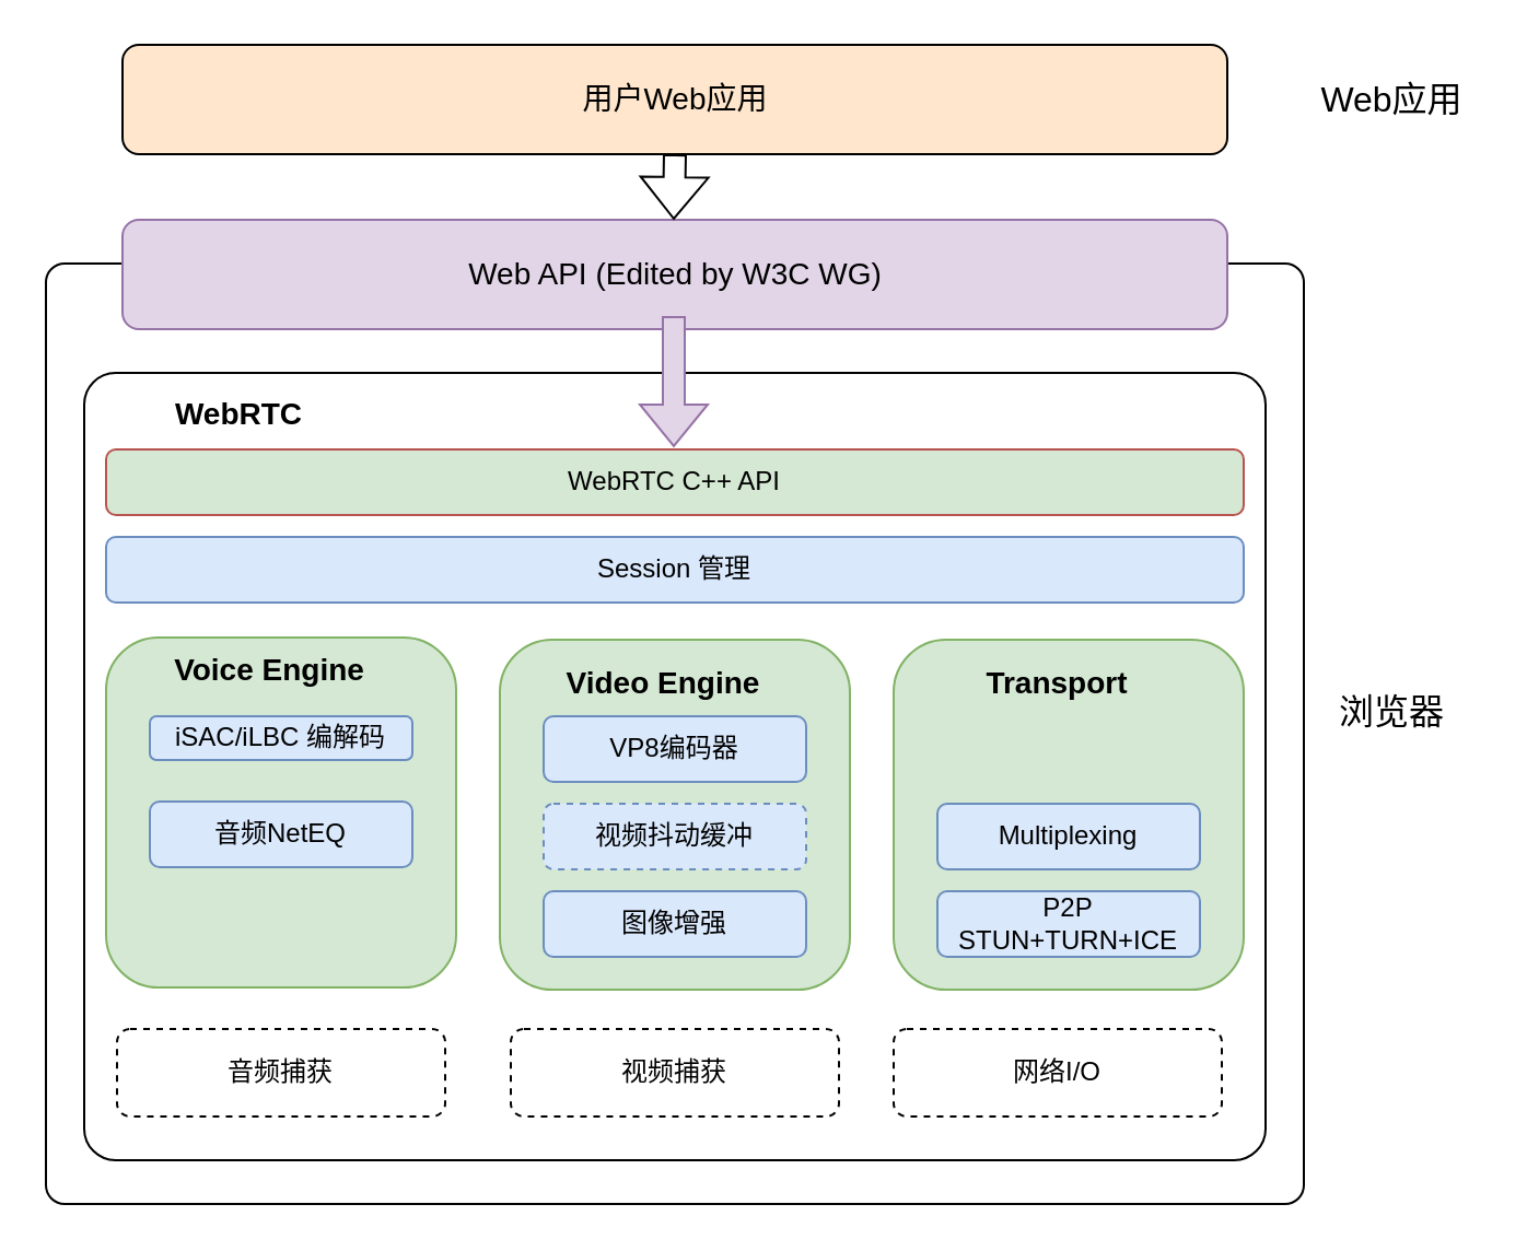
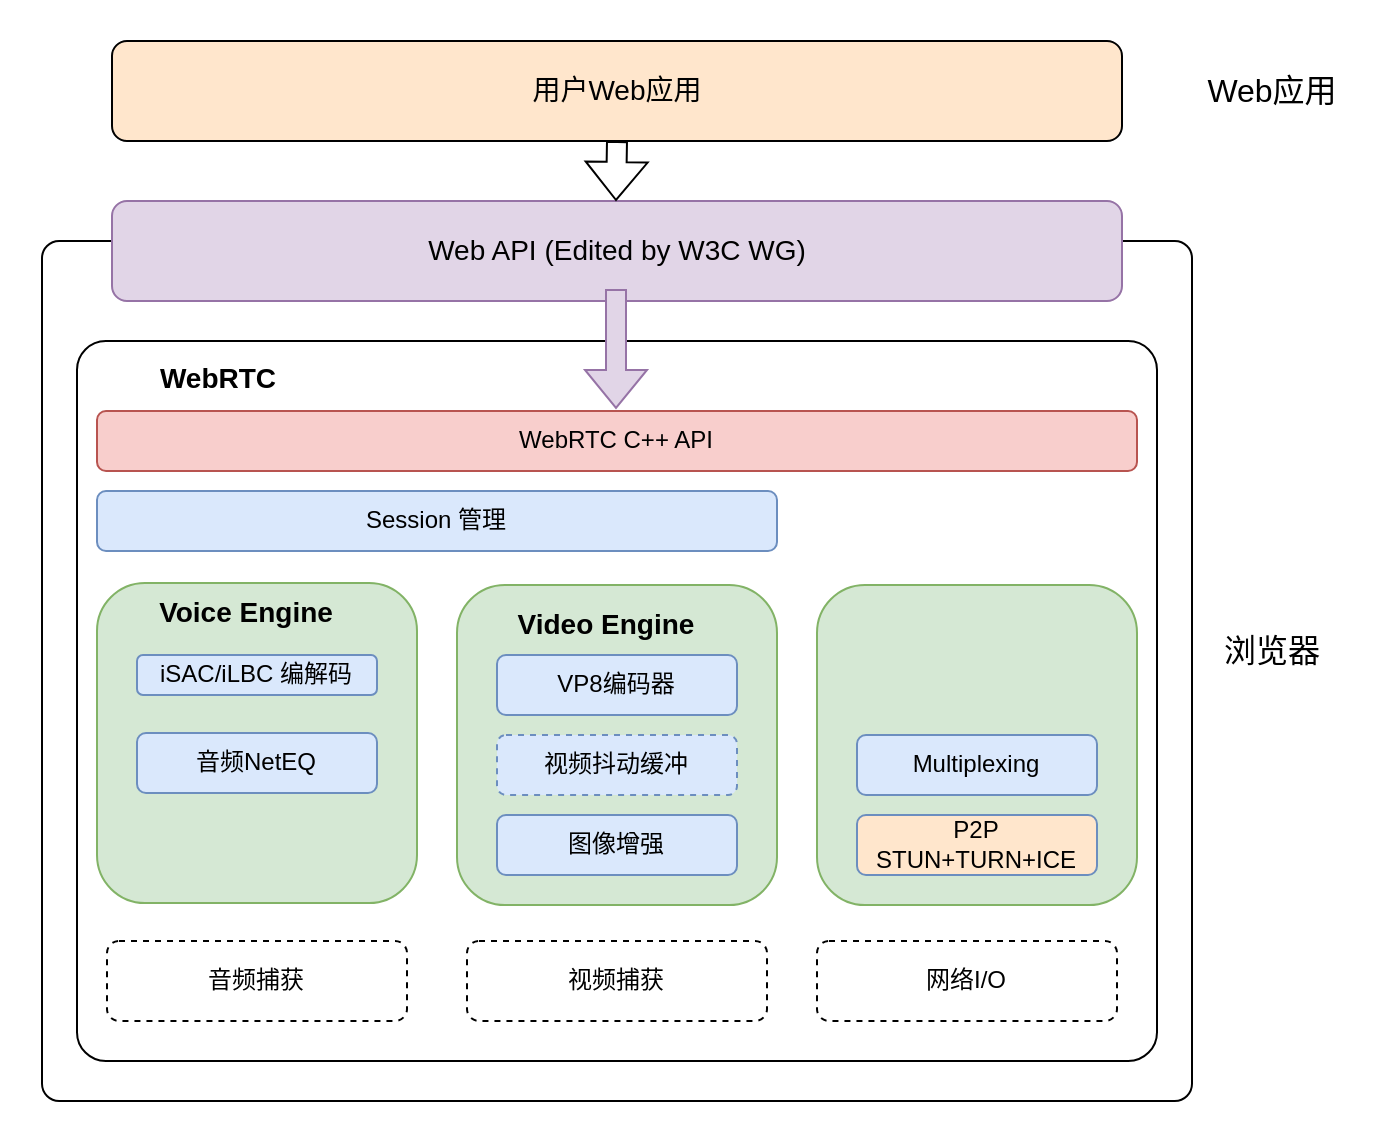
  <mxCell id="0" />
  <mxCell id="1" parent="0" />
  <mxCell id="2" value="" style="rounded=1;whiteSpace=wrap;html=1;fontSize=14;arcSize=2;" vertex="1" parent="1"><mxGeometry x="20.5" y="120" width="575" height="430" as="geometry" /></mxCell>
  <mxCell id="3" value="" style="rounded=1;whiteSpace=wrap;html=1;arcSize=4;" vertex="1" parent="1"><mxGeometry x="38" y="170" width="540" height="360" as="geometry" /></mxCell>
  <mxCell id="4" value="音频捕获" style="rounded=1;whiteSpace=wrap;html=1;dashed=1;" vertex="1" parent="1"><mxGeometry x="53" y="470" width="150" height="40" as="geometry" /></mxCell>
  <mxCell id="5" value="视频捕获" style="rounded=1;whiteSpace=wrap;html=1;dashed=1;" vertex="1" parent="1"><mxGeometry x="233" y="470" width="150" height="40" as="geometry" /></mxCell>
  <mxCell id="6" value="" style="rounded=1;whiteSpace=wrap;html=1;fillColor=#d5e8d4;strokeColor=#82b366;" vertex="1" parent="1"><mxGeometry x="228" y="292" width="160" height="160" as="geometry" /></mxCell>
  <mxCell id="7" value="网络I/O" style="rounded=1;whiteSpace=wrap;html=1;dashed=1;" vertex="1" parent="1"><mxGeometry x="408" y="470" width="150" height="40" as="geometry" /></mxCell>
  <mxCell id="8" value="" style="rounded=1;whiteSpace=wrap;html=1;fillColor=#d5e8d4;strokeColor=#82b366;" vertex="1" parent="1"><mxGeometry x="48" y="291" width="160" height="160" as="geometry" /></mxCell>
  <mxCell id="9" value="" style="rounded=1;whiteSpace=wrap;html=1;fillColor=#d5e8d4;strokeColor=#82b366;" vertex="1" parent="1"><mxGeometry x="408" y="292" width="160" height="160" as="geometry" /></mxCell>
  <mxCell id="10" value="iSAC/iLBC 编解码" style="rounded=1;whiteSpace=wrap;html=1;fillColor=#dae8fc;strokeColor=#6c8ebf;" vertex="1" parent="1"><mxGeometry x="68" y="327" width="120" height="20" as="geometry" /></mxCell>
  <mxCell id="11" value="音频NetEQ" style="rounded=1;whiteSpace=wrap;html=1;fillColor=#dae8fc;strokeColor=#6c8ebf;" vertex="1" parent="1"><mxGeometry x="68" y="366" width="120" height="30" as="geometry" /></mxCell>
  <mxCell id="12" value="VP8编码器" style="rounded=1;whiteSpace=wrap;html=1;fillColor=#dae8fc;strokeColor=#6c8ebf;" vertex="1" parent="1"><mxGeometry x="248" y="327" width="120" height="30" as="geometry" /></mxCell>
  <mxCell id="13" value="视频抖动缓冲" style="rounded=1;whiteSpace=wrap;html=1;fillColor=#dae8fc;strokeColor=#6c8ebf;dashed=1;" vertex="1" parent="1"><mxGeometry x="248" y="367" width="120" height="30" as="geometry" /></mxCell>
  <mxCell id="14" value="图像增强" style="rounded=1;whiteSpace=wrap;html=1;fillColor=#dae8fc;strokeColor=#6c8ebf;" vertex="1" parent="1"><mxGeometry x="248" y="407" width="120" height="30" as="geometry" /></mxCell>
  <mxCell id="15" value="Multiplexing" style="rounded=1;whiteSpace=wrap;html=1;fillColor=#dae8fc;strokeColor=#6c8ebf;" vertex="1" parent="1"><mxGeometry x="428" y="367" width="120" height="30" as="geometry" /></mxCell>
- <mxCell id="16" value="P2P&lt;br&gt;STUN+TURN+ICE" style="rounded=1;whiteSpace=wrap;html=1;fillColor=#dae8fc;strokeColor=#6c8ebf;" vertex="1" parent="1"><mxGeometry x="428" y="407" width="120" height="30" as="geometry" /></mxCell>
- <mxCell id="17" value="WebRTC C++ API" style="rounded=1;whiteSpace=wrap;html=1;fillColor=#d5e8d4;strokeColor=#b85450;" vertex="1" parent="1"><mxGeometry x="48" y="205" width="520" height="30" as="geometry" /></mxCell>
- <mxCell id="18" value="Session 管理" style="rounded=1;whiteSpace=wrap;html=1;fillColor=#dae8fc;strokeColor=#6c8ebf;" vertex="1" parent="1"><mxGeometry x="48" y="245" width="520" height="30" as="geometry" /></mxCell>
+ <mxCell id="16" value="P2P&lt;br&gt;STUN+TURN+ICE" style="rounded=1;whiteSpace=wrap;html=1;fillColor=#ffe6cc;strokeColor=#6c8ebf;" vertex="1" parent="1"><mxGeometry x="428" y="407" width="120" height="30" as="geometry" /></mxCell>
+ <mxCell id="17" value="WebRTC C++ API" style="rounded=1;whiteSpace=wrap;html=1;fillColor=#f8cecc;strokeColor=#b85450;" vertex="1" parent="1"><mxGeometry x="48" y="205" width="520" height="30" as="geometry" /></mxCell>
+ <mxCell id="18" value="Session 管理" style="rounded=1;whiteSpace=wrap;html=1;fillColor=#dae8fc;strokeColor=#6c8ebf;" vertex="1" parent="1"><mxGeometry x="48" y="245" width="340" height="30" as="geometry" /></mxCell>
  <mxCell id="19" value="WebRTC" style="text;html=1;strokeColor=none;fillColor=none;align=center;verticalAlign=middle;whiteSpace=wrap;rounded=0;fontStyle=1;fontSize=14;" vertex="1" parent="1"><mxGeometry x="79" y="174" width="60" height="30" as="geometry" /></mxCell>
  <mxCell id="20" value="Voice Engine" style="text;html=1;strokeColor=none;fillColor=none;align=center;verticalAlign=middle;whiteSpace=wrap;rounded=0;fontSize=14;fontStyle=1" vertex="1" parent="1"><mxGeometry x="68" y="291" width="110" height="30" as="geometry" /></mxCell>
  <mxCell id="21" value="Video Engine" style="text;html=1;strokeColor=none;fillColor=none;align=center;verticalAlign=middle;whiteSpace=wrap;rounded=0;fontSize=14;fontStyle=1" vertex="1" parent="1"><mxGeometry x="248" y="297" width="110" height="30" as="geometry" /></mxCell>
- <mxCell id="22" value="Transport" style="text;html=1;strokeColor=none;fillColor=none;align=center;verticalAlign=middle;whiteSpace=wrap;rounded=0;fontSize=14;fontStyle=1" vertex="1" parent="1"><mxGeometry x="428" y="297" width="110" height="30" as="geometry" /></mxCell>
  <mxCell id="23" value="Web API (Edited by W3C WG)" style="rounded=1;whiteSpace=wrap;html=1;fontSize=14;fillColor=#e1d5e7;strokeColor=#9673a6;" vertex="1" parent="1"><mxGeometry x="55.5" y="100" width="505" height="50" as="geometry" /></mxCell>
  <mxCell id="24" value="" style="shape=flexArrow;endArrow=classic;html=1;rounded=0;fontSize=14;fontColor=#000000;fillColor=#e1d5e7;strokeColor=#9673a6;" edge="1" parent="1"><mxGeometry width="50" height="50" relative="1" as="geometry"><mxPoint x="307.5" y="144" as="sourcePoint" /><mxPoint x="307.5" y="204" as="targetPoint" /></mxGeometry></mxCell>
  <mxCell id="25" value="用户Web应用" style="rounded=1;whiteSpace=wrap;html=1;fontSize=14;fillColor=#ffe6cc;" vertex="1" parent="1"><mxGeometry x="55.5" y="20" width="505" height="50" as="geometry" /></mxCell>
  <mxCell id="26" value="" style="shape=flexArrow;endArrow=classic;html=1;rounded=0;fontSize=14;fontColor=#000000;" edge="1" parent="1"><mxGeometry width="50" height="50" relative="1" as="geometry"><mxPoint x="308" y="70" as="sourcePoint" /><mxPoint x="307.5" y="100" as="targetPoint" /></mxGeometry></mxCell>
  <mxCell id="27" value="浏览器" style="text;html=1;strokeColor=none;fillColor=none;align=center;verticalAlign=middle;whiteSpace=wrap;rounded=0;fontSize=16;fontColor=#000000;" vertex="1" parent="1"><mxGeometry x="605.5" y="310" width="60" height="30" as="geometry" /></mxCell>
  <mxCell id="28" value="Web应用" style="text;html=1;strokeColor=none;fillColor=none;align=center;verticalAlign=middle;whiteSpace=wrap;rounded=0;fontSize=16;fontColor=#000000;" vertex="1" parent="1"><mxGeometry x="595.5" y="30" width="80" height="30" as="geometry" /></mxCell>
